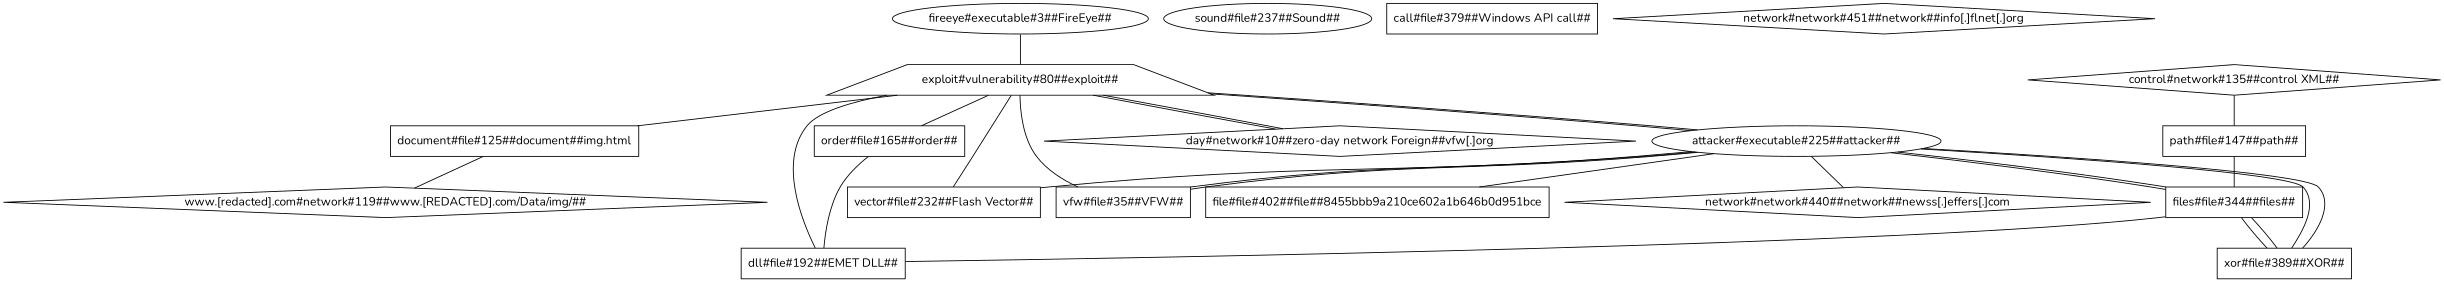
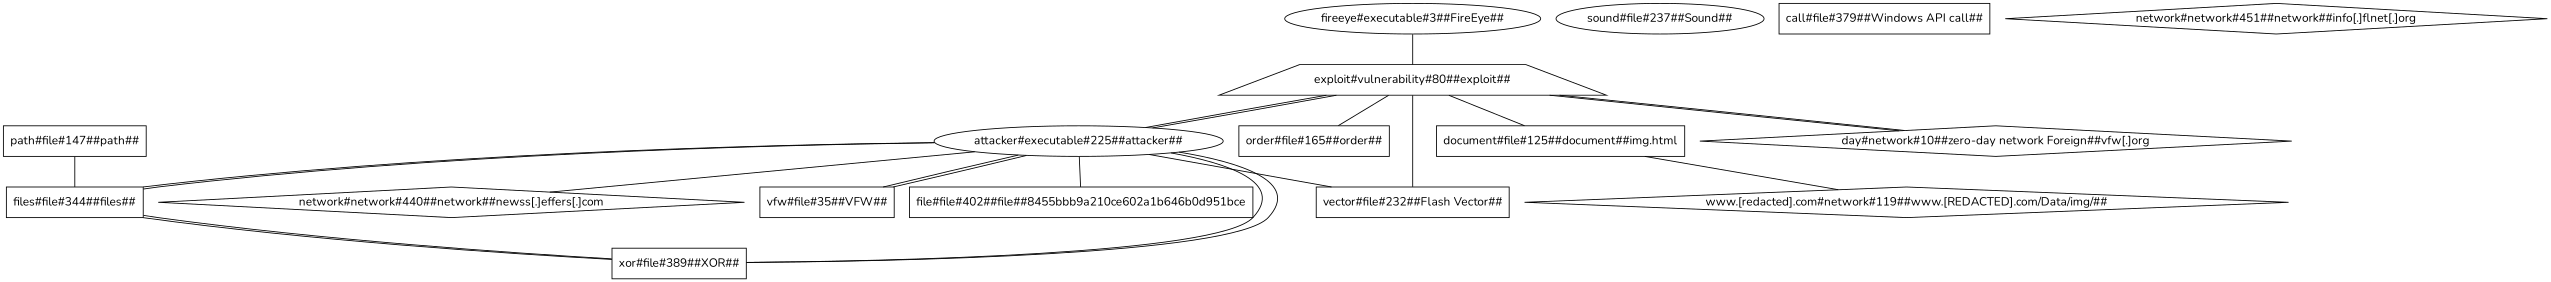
  graph {
    fontname=Nunito
    node [fontname=Nunito shape=rectangle]
    edge [fontname=Nunito]
    n1 [label="fireeye#executable#3##FireEye##" shape=oval]
    n2 [label="exploit#vulnerability#80##exploit##" shape=trapezium]
    n3 [label="day#network#10##zero-day network Foreign##vfw[.]org" shape=diamond]
    n4 [label="attacker#executable#225##attacker##" shape=oval]
    n5 [label="document#file#125##document##img.html"]
    n6 [label="order#file#165##order##"]
-   n7 [label="dll#file#192##EMET DLL##"]
    n8 [label="vfw#file#35##VFW##"]
    n9 [label="files#file#344##files##"]
    n10 [label="vector#file#232##Flash Vector##"]
    n11 [label="xor#file#389##XOR##"]
    n12 [label="file#file#402##file##8455bbb9a210ce602a1b646b0d951bce"]
    n13 [label="network#network#440##network##newss[.]effers[.]com" shape=diamond]
    n14 [label="www.[redacted].com#network#119##www.[REDACTED].com/Data/img/##" shape=diamond]
-   n15 [label="control#network#135##control XML##" shape=diamond]
    n16 [label="path#file#147##path##"]
    n17 [label="sound#file#237##Sound##" shape=ellipse]
    n18 [label="call#file#379##Windows API call##"]
    n19 [label="network#network#451##network##info[.]flnet[.]org" shape=diamond]
    n1 -- n2
    n2 -- n3
    n2 -- n4
    n2 -- n5
    n2 -- n6
-   n2 -- n7
    n3 -- n2
    n4 -- n2
    n4 -- n8
    n4 -- n9
    n4 -- n10
    n4 -- n11
    n4 -- n12
    n4 -- n13
    n5 -- n14
-   n6 -- n7
-   n8 -- n2
    n8 -- n4
    n9 -- n4
-   n9 -- n7
    n9 -- n11
    n10 -- n2
    n11 -- n4
    n11 -- n9
-   n15 -- n16
    n16 -- n9
  }
